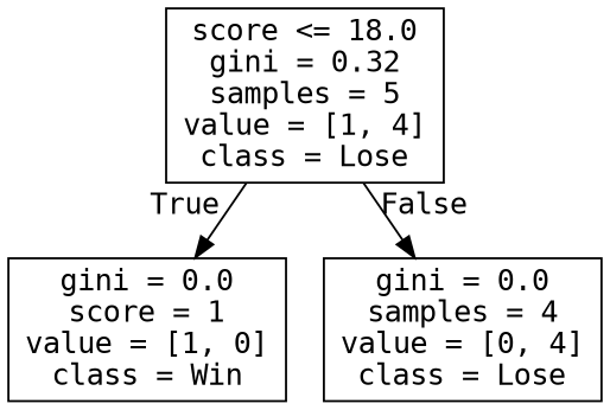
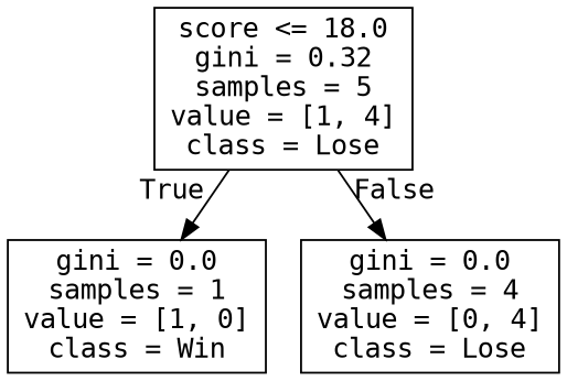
  digraph {
    fontname="DejaVu Sans Mono"
    node [shape=box fontname="DejaVu Sans Mono"]
    edge [labeldistance=2.5 fontname="DejaVu Sans Mono"]
    n1 [label="score <= 18.0\ngini = 0.32\nsamples = 5\nvalue = [1, 4]\nclass = Lose"]
-   n2 [label="gini = 0.0\nscore = 1\nvalue = [1, 0]\nclass = Win"]
+   n2 [label="gini = 0.0\nsamples = 1\nvalue = [1, 0]\nclass = Win"]
    n3 [label="gini = 0.0\nsamples = 4\nvalue = [0, 4]\nclass = Lose"]
    n1 -> n2 [headlabel=True labelangle=45]
    n1 -> n3 [headlabel=False labelangle=-45]
  }
